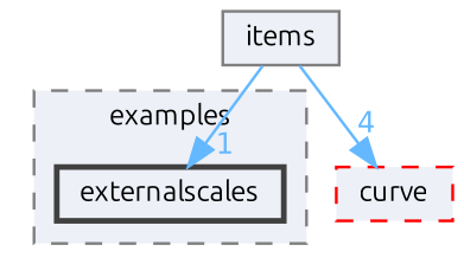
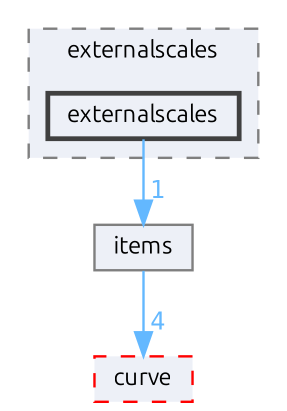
  digraph {
    compound=true
    fontname=Ubuntu
    node [fillcolor="#edf0f7" fontname=Ubuntu fontsize=10 shape=box]
    edge [color=steelblue1 fontcolor=steelblue1 fontname=Ubuntu fontsize=10 labeldistance=1.5 labelfontname=Helvetica labelfontsize=10]
    n1 [color=grey25 height=0.2 label=externalscales style="filled,bold" width=0.4]
    n2 [color=grey50 height=0.2 label=items style=filled width=0.4]
    n3 [color=red height=0.2 label=curve style="filled,dashed" width=0.4]
    subgraph cluster_1 {
      bgcolor="#edf0f7"
      fontsize=10
-     label=examples
+     label=externalscales
      pencolor=grey50
      style="filled,dashed"
      n1
    }
-   n2 -> n1 [headlabel=1]
+   n1 -> n2 [headlabel=1]
    n2 -> n3 [headlabel=4]
  }
